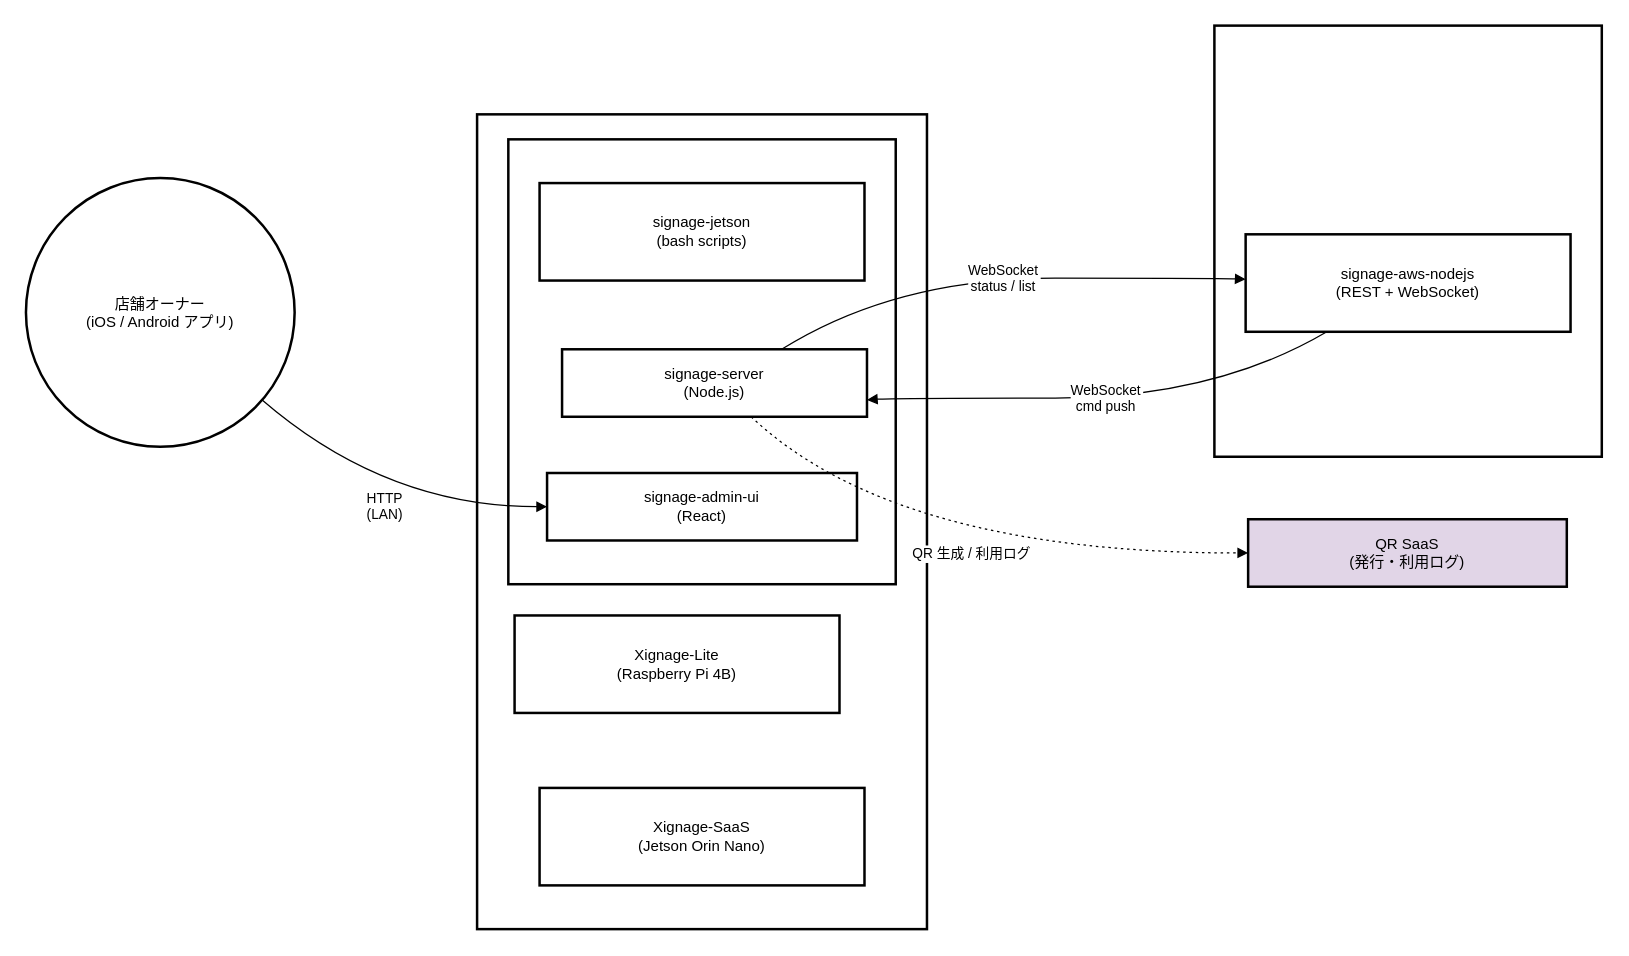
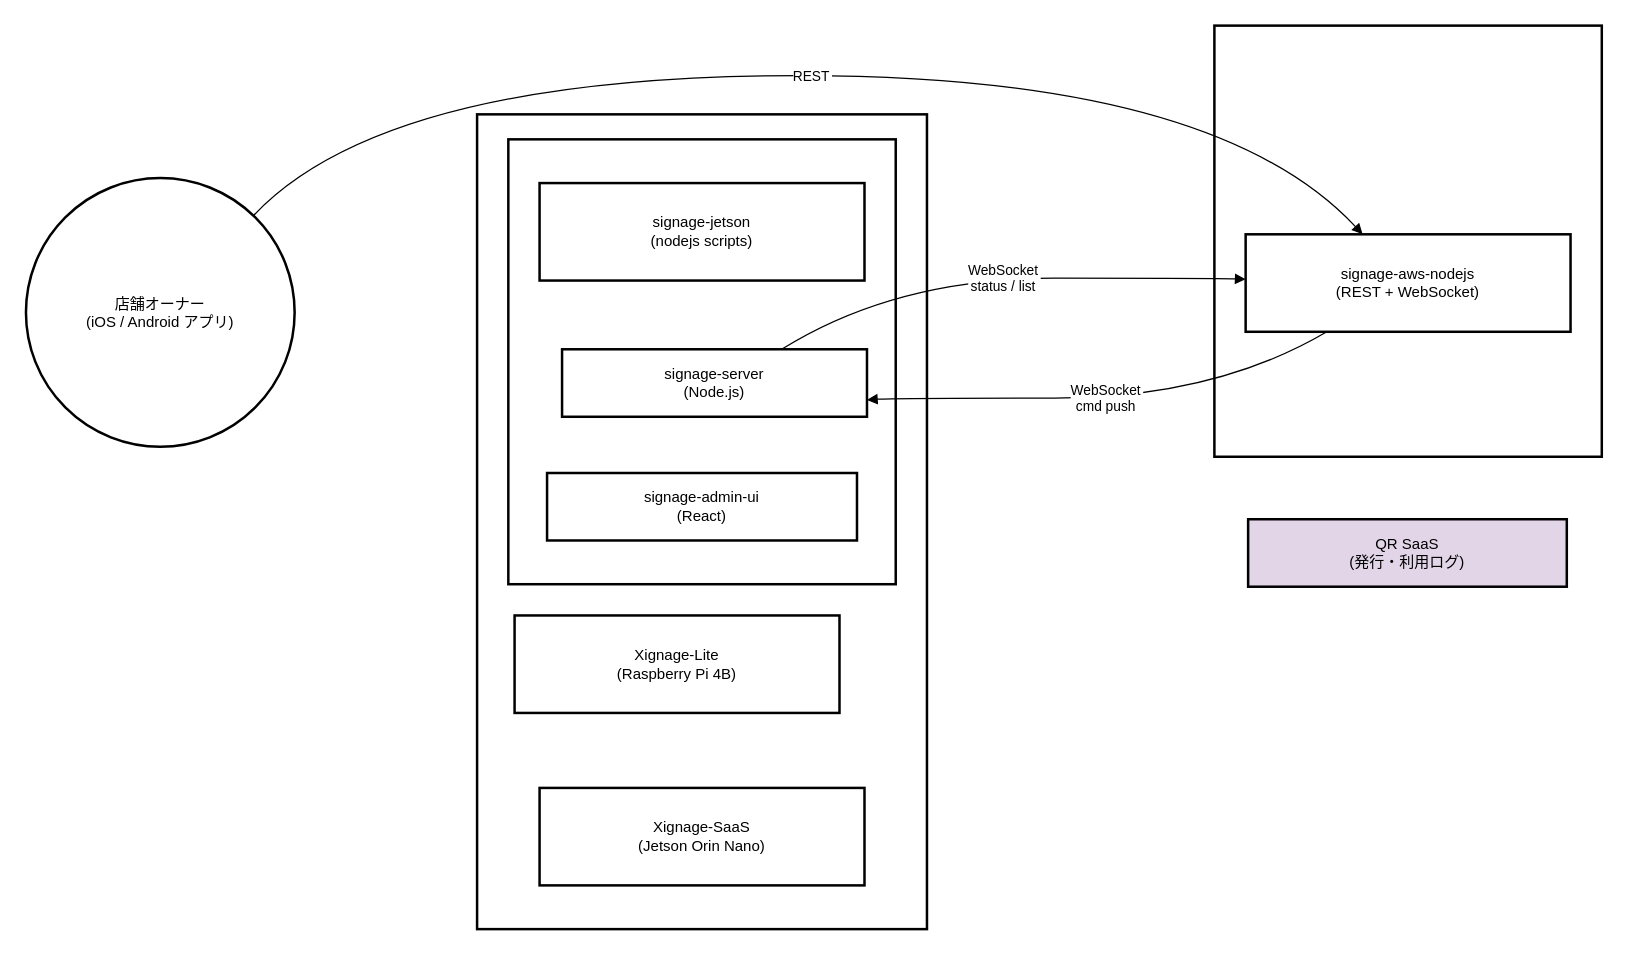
  <mxCell id="0" />
  <mxCell id="1" parent="0" />
  <mxCell id="2" value="Cloud_AWS" style="whiteSpace=wrap;strokeWidth=2;" vertex="1" parent="1"><mxGeometry x="971" y="20" width="310" height="345" as="geometry" /></mxCell>
  <mxCell id="3" value="Edge" style="whiteSpace=wrap;strokeWidth=2;" vertex="1" parent="1"><mxGeometry x="381" y="91" width="360" height="652" as="geometry" /></mxCell>
  <mxCell id="4" value="On_device_SW" style="whiteSpace=wrap;strokeWidth=2;" vertex="1" parent="1"><mxGeometry x="406" y="111" width="310" height="356" as="geometry" /></mxCell>
  <mxCell id="5" value="Xignage-Lite&#10;(Raspberry Pi 4B)" style="whiteSpace=wrap;strokeWidth=2;" vertex="1" parent="1"><mxGeometry x="411" y="492" width="260" height="78" as="geometry" /></mxCell>
  <mxCell id="6" value="Xignage-SaaS&#10;(Jetson Orin Nano)" style="whiteSpace=wrap;strokeWidth=2;" vertex="1" parent="1"><mxGeometry x="431" y="630" width="260" height="78" as="geometry" /></mxCell>
- <mxCell id="7" value="signage-jetson&#10;(bash scripts)" style="whiteSpace=wrap;strokeWidth=2;" vertex="1" parent="1"><mxGeometry x="431" y="146" width="260" height="78" as="geometry" /></mxCell>
+ <mxCell id="7" value="signage-jetson&#10;(nodejs scripts)" style="whiteSpace=wrap;strokeWidth=2;" vertex="1" parent="1"><mxGeometry x="431" y="146" width="260" height="78" as="geometry" /></mxCell>
  <mxCell id="8" value="signage-server&#10;(Node.js)" style="whiteSpace=wrap;strokeWidth=2;" vertex="1" parent="1"><mxGeometry x="449" y="279" width="244" height="54" as="geometry" /></mxCell>
  <mxCell id="9" value="signage-admin-ui&#10;(React)" style="whiteSpace=wrap;strokeWidth=2;" vertex="1" parent="1"><mxGeometry x="437" y="378" width="248" height="54" as="geometry" /></mxCell>
  <mxCell id="10" value="signage-aws-nodejs&#10;(REST + WebSocket)" style="whiteSpace=wrap;strokeWidth=2;" vertex="1" parent="1"><mxGeometry x="996" y="187" width="260" height="78" as="geometry" /></mxCell>
  <mxCell id="11" value="QR SaaS&#10;(発行・利用ログ)" style="whiteSpace=wrap;strokeWidth=2;fillColor=#e1d5e7;" vertex="1" parent="1"><mxGeometry x="998" y="415" width="255" height="54" as="geometry" /></mxCell>
  <mxCell id="12" value="店舗オーナー&#10;(iOS / Android アプリ)" style="ellipse;aspect=fixed;strokeWidth=2;whiteSpace=wrap;" vertex="1" parent="1"><mxGeometry x="20" y="142" width="215" height="215" as="geometry" /></mxCell>
- <mxCell id="13" value="HTTP&#10;(LAN)" style="curved=1;startArrow=none;endArrow=block;exitX=1;exitY=0.93;entryX=0;entryY=0.5;rounded=0;" edge="1" parent="1" source="12" target="9"><mxGeometry relative="1" as="geometry"><Array as="points"><mxPoint x="308" y="405" /></Array></mxGeometry></mxCell>
+ <mxCell id="14" value="REST" style="curved=1;startArrow=none;endArrow=block;exitX=0.98;exitY=0;entryX=0.36;entryY=0;rounded=0;" edge="1" parent="1" source="12" target="10"><mxGeometry relative="1" as="geometry"><Array as="points"><mxPoint x="308" y="60" /><mxPoint x="971" y="60" /></Array></mxGeometry></mxCell>
  <mxCell id="15" value="WebSocket&#10;cmd push" style="curved=1;startArrow=none;endArrow=block;exitX=0.25;exitY=1;entryX=1;entryY=0.75;rounded=0;" edge="1" parent="1" source="10" target="8"><mxGeometry relative="1" as="geometry"><Array as="points"><mxPoint x="971" y="318" /><mxPoint x="716" y="318" /></Array></mxGeometry></mxCell>
  <mxCell id="16" value="WebSocket&#10;status / list" style="curved=1;startArrow=none;endArrow=block;exitX=0.72;exitY=0;entryX=0;entryY=0.46;rounded=0;" edge="1" parent="1" source="8" target="10"><mxGeometry relative="1" as="geometry"><Array as="points"><mxPoint x="716" y="222" /><mxPoint x="971" y="222" /></Array></mxGeometry></mxCell>
- <mxCell id="17" value="QR 生成 / 利用ログ" style="curved=1;dashed=1;dashPattern=2 3;startArrow=none;endArrow=block;exitX=0.62;exitY=1;entryX=0;entryY=0.5;rounded=0;" edge="1" parent="1" source="8" target="11"><mxGeometry relative="1" as="geometry"><Array as="points"><mxPoint x="716" y="442" /></Array></mxGeometry></mxCell>
